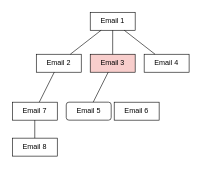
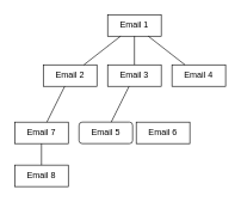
  <mxCell id="0" />
  <mxCell id="1" parent="0" />
  <mxCell id="2" value="Email 1" style="rounded=0;whiteSpace=wrap;html=1;" vertex="1" parent="1"><mxGeometry x="150" y="20" width="75" height="30" as="geometry" /></mxCell>
  <mxCell id="3" value="Email 2" style="rounded=0;whiteSpace=wrap;html=1;" vertex="1" parent="1"><mxGeometry x="60" y="90" width="75" height="30" as="geometry" /></mxCell>
  <mxCell id="4" value="Email 4" style="rounded=0;whiteSpace=wrap;html=1;" vertex="1" parent="1"><mxGeometry x="240" y="90" width="75" height="30" as="geometry" /></mxCell>
- <mxCell id="5" value="Email 3" style="rounded=0;whiteSpace=wrap;html=1;fillColor=#f8cecc;" vertex="1" parent="1"><mxGeometry x="150" y="90" width="75" height="30" as="geometry" /></mxCell>
+ <mxCell id="5" value="Email 3" style="rounded=0;whiteSpace=wrap;html=1;" vertex="1" parent="1"><mxGeometry x="150" y="90" width="75" height="30" as="geometry" /></mxCell>
  <mxCell id="6" value="" style="endArrow=none;html=1;rounded=0;" edge="1" parent="1" source="3" target="2"><mxGeometry width="50" height="50" relative="1" as="geometry"><mxPoint x="50" y="70" as="sourcePoint" /><mxPoint x="100" y="20" as="targetPoint" /></mxGeometry></mxCell>
  <mxCell id="7" value="" style="endArrow=none;html=1;rounded=0;" edge="1" parent="1" source="5" target="2"><mxGeometry width="50" height="50" relative="1" as="geometry"><mxPoint x="122.5" y="120" as="sourcePoint" /><mxPoint x="182.5" y="60" as="targetPoint" /></mxGeometry></mxCell>
  <mxCell id="8" value="" style="endArrow=none;html=1;rounded=0;" edge="1" parent="1" source="2" target="4"><mxGeometry width="50" height="50" relative="1" as="geometry"><mxPoint x="252.5" y="40" as="sourcePoint" /><mxPoint x="302.5" y="-10" as="targetPoint" /></mxGeometry></mxCell>
  <mxCell id="9" value="Email 5" style="whiteSpace=wrap;html=1;rounded=1;" vertex="1" parent="1"><mxGeometry x="110" y="170" width="75" height="30" as="geometry" /></mxCell>
  <mxCell id="10" value="" style="endArrow=none;html=1;rounded=0;" edge="1" parent="1" source="9" target="5"><mxGeometry width="50" height="50" relative="1" as="geometry"><mxPoint x="126.786" y="100" as="sourcePoint" /><mxPoint x="178.214" y="60" as="targetPoint" /></mxGeometry></mxCell>
  <mxCell id="11" value="Email 6" style="rounded=0;whiteSpace=wrap;html=1;" vertex="1" parent="1"><mxGeometry x="190" y="170" width="75" height="30" as="geometry" /></mxCell>
  <mxCell id="12" value="Email 7" style="rounded=0;whiteSpace=wrap;html=1;" vertex="1" parent="1"><mxGeometry x="20" y="170" width="75" height="30" as="geometry" /></mxCell>
  <mxCell id="13" value="" style="endArrow=none;html=1;rounded=0;" edge="1" parent="1" source="12" target="3"><mxGeometry width="50" height="50" relative="1" as="geometry"><mxPoint x="126.786" y="100" as="sourcePoint" /><mxPoint x="178.214" y="60" as="targetPoint" /></mxGeometry></mxCell>
  <mxCell id="14" value="Email 8" style="rounded=0;whiteSpace=wrap;html=1;" vertex="1" parent="1"><mxGeometry x="20" y="230" width="75" height="30" as="geometry" /></mxCell>
  <mxCell id="15" value="" style="endArrow=none;html=1;rounded=0;" edge="1" parent="1" source="14" target="12"><mxGeometry width="50" height="50" relative="1" as="geometry"><mxPoint x="75" y="180" as="sourcePoint" /><mxPoint x="100" y="130" as="targetPoint" /></mxGeometry></mxCell>
